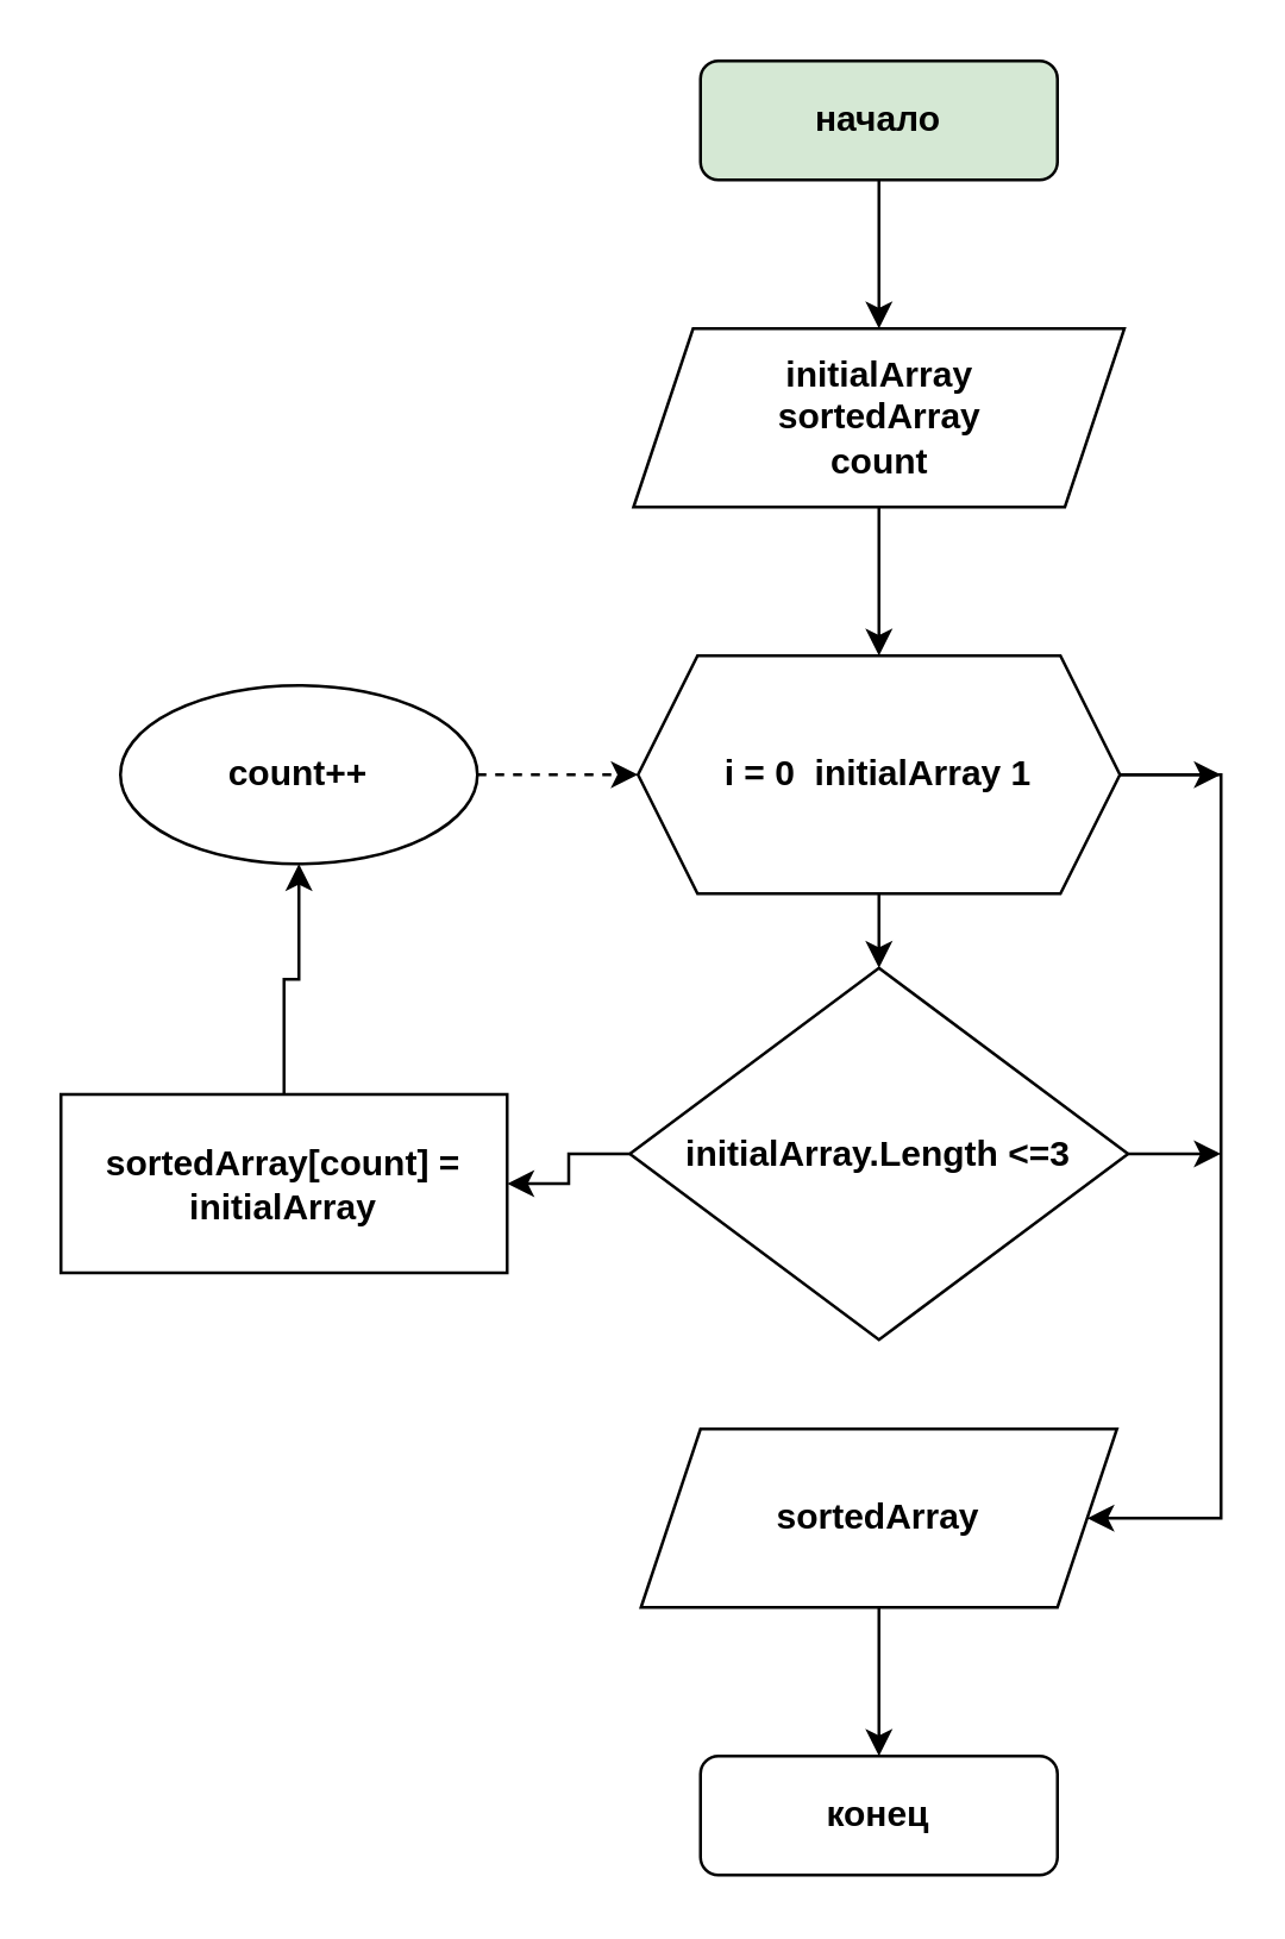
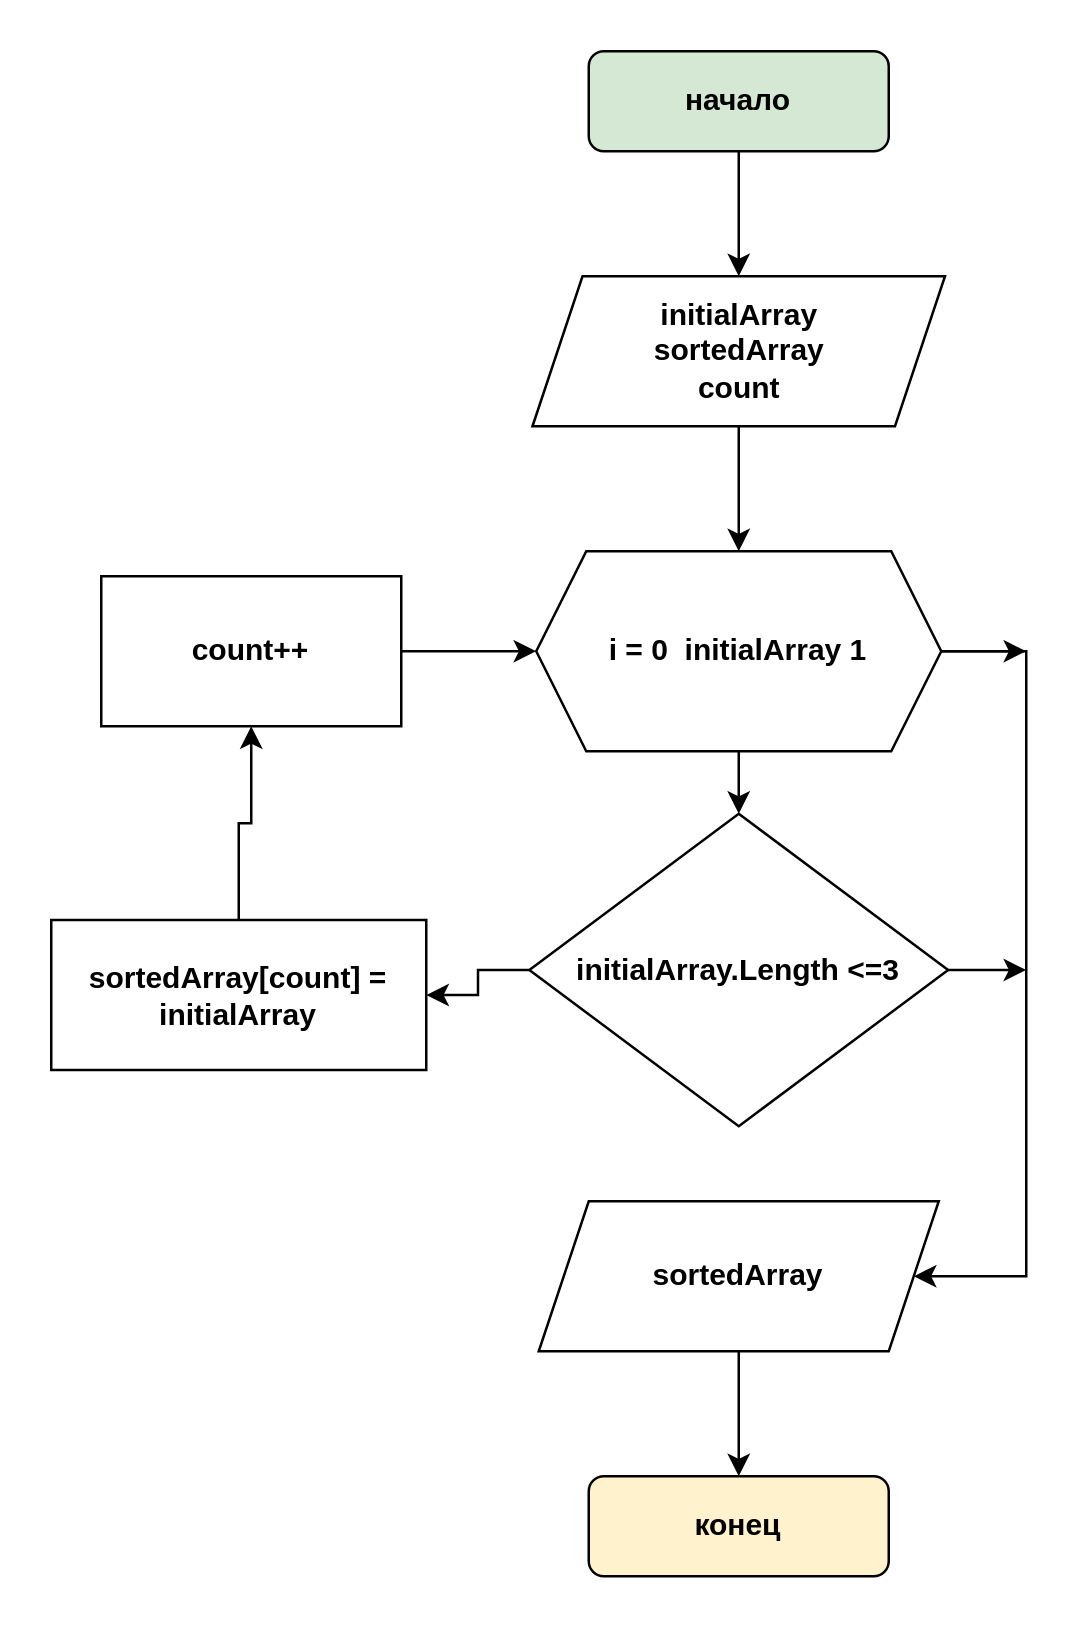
  <mxCell id="0" />
  <mxCell id="1" parent="0" />
  <mxCell id="2" style="edgeStyle=orthogonalEdgeStyle;rounded=0;orthogonalLoop=1;jettySize=auto;html=1;exitX=0.5;exitY=1;exitDx=0;exitDy=0;entryX=0.5;entryY=0;entryDx=0;entryDy=0;" parent="1" source="3" target="6" edge="1"><mxGeometry relative="1" as="geometry" /></mxCell>
  <mxCell id="3" value="начало" style="rounded=1;whiteSpace=wrap;html=1;fontSize=12;glass=0;strokeWidth=1;shadow=0;fontStyle=1;fillColor=#d5e8d4;" parent="1" vertex="1"><mxGeometry x="235" y="20" width="120" height="40" as="geometry" /></mxCell>
- <mxCell id="4" value="конец" style="rounded=1;whiteSpace=wrap;html=1;fontSize=12;glass=0;strokeWidth=1;shadow=0;fontStyle=1" parent="1" vertex="1"><mxGeometry x="235" y="590" width="120" height="40" as="geometry" /></mxCell>
+ <mxCell id="4" value="конец" style="rounded=1;whiteSpace=wrap;html=1;fontSize=12;glass=0;strokeWidth=1;shadow=0;fontStyle=1;fillColor=#fff2cc;" parent="1" vertex="1"><mxGeometry x="235" y="590" width="120" height="40" as="geometry" /></mxCell>
  <mxCell id="5" style="edgeStyle=orthogonalEdgeStyle;rounded=0;orthogonalLoop=1;jettySize=auto;html=1;exitX=0.5;exitY=1;exitDx=0;exitDy=0;entryX=0.5;entryY=0;entryDx=0;entryDy=0;" parent="1" source="6" target="15" edge="1"><mxGeometry relative="1" as="geometry" /></mxCell>
  <mxCell id="6" value="initialArray&lt;br&gt;sortedArray&lt;br&gt;count" style="shape=parallelogram;perimeter=parallelogramPerimeter;whiteSpace=wrap;html=1;fixedSize=1;fontStyle=1" parent="1" vertex="1"><mxGeometry x="212.5" y="110" width="165" height="60" as="geometry" /></mxCell>
- <mxCell id="7" style="edgeStyle=orthogonalEdgeStyle;rounded=0;orthogonalLoop=1;jettySize=auto;html=1;exitX=1;exitY=0.5;exitDx=0;exitDy=0;entryX=0;entryY=0.5;entryDx=0;entryDy=0;dashed=1;" parent="1" source="8" target="15" edge="1"><mxGeometry relative="1" as="geometry" /></mxCell>
- <mxCell id="8" value="&lt;b&gt;count++&lt;/b&gt;" style="ellipse;whiteSpace=wrap;html=1;" parent="1" vertex="1"><mxGeometry x="40" y="230" width="120" height="60" as="geometry" /></mxCell>
+ <mxCell id="7" style="edgeStyle=orthogonalEdgeStyle;rounded=0;orthogonalLoop=1;jettySize=auto;html=1;exitX=1;exitY=0.5;exitDx=0;exitDy=0;entryX=0;entryY=0.5;entryDx=0;entryDy=0;" parent="1" source="8" target="15" edge="1"><mxGeometry relative="1" as="geometry" /></mxCell>
+ <mxCell id="8" value="&lt;b&gt;count++&lt;/b&gt;" style="rounded=0;whiteSpace=wrap;html=1;" parent="1" vertex="1"><mxGeometry x="40" y="230" width="120" height="60" as="geometry" /></mxCell>
  <mxCell id="9" style="edgeStyle=orthogonalEdgeStyle;rounded=0;orthogonalLoop=1;jettySize=auto;html=1;entryX=1;entryY=0.5;entryDx=0;entryDy=0;" parent="1" source="11" target="19" edge="1"><mxGeometry relative="1" as="geometry" /></mxCell>
  <mxCell id="10" style="edgeStyle=orthogonalEdgeStyle;rounded=0;orthogonalLoop=1;jettySize=auto;html=1;exitX=1;exitY=0.5;exitDx=0;exitDy=0;" parent="1" source="11" edge="1"><mxGeometry relative="1" as="geometry"><mxPoint x="410" y="388" as="targetPoint" /></mxGeometry></mxCell>
  <mxCell id="11" value="initialArray.Length &amp;lt;=3" style="rhombus;whiteSpace=wrap;html=1;fontStyle=1" parent="1" vertex="1"><mxGeometry x="211.25" y="325" width="167.5" height="125" as="geometry" /></mxCell>
  <mxCell id="12" style="edgeStyle=orthogonalEdgeStyle;rounded=0;orthogonalLoop=1;jettySize=auto;html=1;exitX=0.5;exitY=1;exitDx=0;exitDy=0;entryX=0.5;entryY=0;entryDx=0;entryDy=0;" parent="1" source="15" target="11" edge="1"><mxGeometry relative="1" as="geometry" /></mxCell>
  <mxCell id="13" style="edgeStyle=orthogonalEdgeStyle;rounded=0;orthogonalLoop=1;jettySize=auto;html=1;exitX=1;exitY=0.5;exitDx=0;exitDy=0;" parent="1" source="15" target="17" edge="1"><mxGeometry relative="1" as="geometry"><Array as="points"><mxPoint x="410" y="260" /><mxPoint x="410" y="510" /></Array></mxGeometry></mxCell>
  <mxCell id="14" style="edgeStyle=orthogonalEdgeStyle;rounded=0;orthogonalLoop=1;jettySize=auto;html=1;exitX=1;exitY=0.5;exitDx=0;exitDy=0;" parent="1" source="15" edge="1"><mxGeometry relative="1" as="geometry"><mxPoint x="410" y="260" as="targetPoint" /></mxGeometry></mxCell>
  <mxCell id="15" value="i = 0&amp;nbsp; initialArray 1" style="shape=hexagon;perimeter=hexagonPerimeter2;whiteSpace=wrap;html=1;fixedSize=1;fontStyle=1" parent="1" vertex="1"><mxGeometry x="214" y="220" width="162" height="80" as="geometry" /></mxCell>
  <mxCell id="16" style="edgeStyle=orthogonalEdgeStyle;rounded=0;orthogonalLoop=1;jettySize=auto;html=1;exitX=0.5;exitY=1;exitDx=0;exitDy=0;entryX=0.5;entryY=0;entryDx=0;entryDy=0;" parent="1" source="17" target="4" edge="1"><mxGeometry relative="1" as="geometry" /></mxCell>
  <mxCell id="17" value="sortedArray" style="shape=parallelogram;perimeter=parallelogramPerimeter;whiteSpace=wrap;html=1;fixedSize=1;fontStyle=1" parent="1" vertex="1"><mxGeometry x="215" y="480" width="160" height="60" as="geometry" /></mxCell>
  <mxCell id="18" style="edgeStyle=orthogonalEdgeStyle;rounded=0;orthogonalLoop=1;jettySize=auto;html=1;exitX=0.5;exitY=0;exitDx=0;exitDy=0;entryX=0.5;entryY=1;entryDx=0;entryDy=0;" parent="1" source="19" target="8" edge="1"><mxGeometry relative="1" as="geometry" /></mxCell>
  <mxCell id="19" value="sortedArray[count] =&lt;br&gt;initialArray" style="rounded=0;whiteSpace=wrap;html=1;fontStyle=1" parent="1" vertex="1"><mxGeometry x="20" y="367.5" width="150" height="60" as="geometry" /></mxCell>
